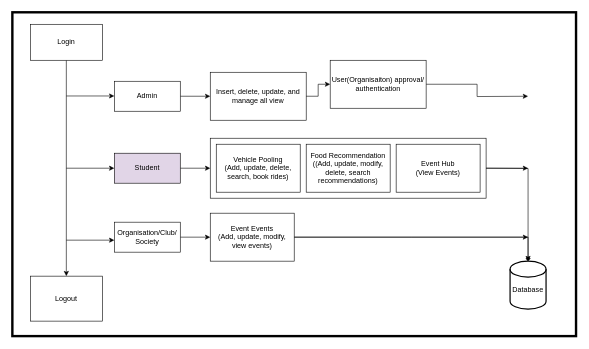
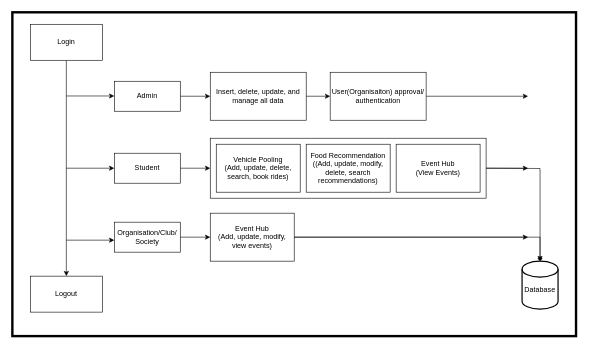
  <mxCell id="0" />
  <mxCell id="1" parent="0" />
  <mxCell id="2" style="edgeStyle=orthogonalEdgeStyle;rounded=0;orthogonalLoop=1;jettySize=auto;html=1;entryX=0.5;entryY=0;entryDx=0;entryDy=0;" edge="1" parent="1" source="3" target="4"><mxGeometry relative="1" as="geometry" /></mxCell>
  <mxCell id="3" value="Login" style="rounded=0;whiteSpace=wrap;html=1;" vertex="1" parent="1"><mxGeometry x="50" y="40" width="120" height="60" as="geometry" /></mxCell>
- <mxCell id="4" value="Logout" style="rounded=0;whiteSpace=wrap;html=1;" vertex="1" parent="1"><mxGeometry x="50" y="460" width="120" height="75" as="geometry" /></mxCell>
+ <mxCell id="4" value="Logout" style="rounded=0;whiteSpace=wrap;html=1;" vertex="1" parent="1"><mxGeometry x="50" y="460" width="120" height="60" as="geometry" /></mxCell>
  <mxCell id="5" style="edgeStyle=orthogonalEdgeStyle;rounded=0;orthogonalLoop=1;jettySize=auto;html=1;entryX=0;entryY=0.5;entryDx=0;entryDy=0;" edge="1" parent="1" source="6" target="12"><mxGeometry relative="1" as="geometry" /></mxCell>
  <mxCell id="6" value="Admin" style="rounded=0;whiteSpace=wrap;html=1;" vertex="1" parent="1"><mxGeometry x="190" y="135" width="110" height="50" as="geometry" /></mxCell>
  <mxCell id="7" style="edgeStyle=orthogonalEdgeStyle;rounded=0;orthogonalLoop=1;jettySize=auto;html=1;entryX=0;entryY=0.5;entryDx=0;entryDy=0;" edge="1" parent="1" source="8" target="14"><mxGeometry relative="1" as="geometry" /></mxCell>
- <mxCell id="8" value="Student" style="rounded=0;whiteSpace=wrap;html=1;fillColor=#e1d5e7;" vertex="1" parent="1"><mxGeometry x="190" y="255" width="110" height="50" as="geometry" /></mxCell>
+ <mxCell id="8" value="Student" style="rounded=0;whiteSpace=wrap;html=1;" vertex="1" parent="1"><mxGeometry x="190" y="255" width="110" height="50" as="geometry" /></mxCell>
  <mxCell id="9" style="edgeStyle=orthogonalEdgeStyle;rounded=0;orthogonalLoop=1;jettySize=auto;html=1;entryX=0;entryY=0.5;entryDx=0;entryDy=0;" edge="1" parent="1" source="10" target="20"><mxGeometry relative="1" as="geometry" /></mxCell>
  <mxCell id="10" value="Organisation/Club/&lt;br&gt;Society" style="rounded=0;whiteSpace=wrap;html=1;" vertex="1" parent="1"><mxGeometry x="190" y="370" width="110" height="50" as="geometry" /></mxCell>
  <mxCell id="11" style="edgeStyle=orthogonalEdgeStyle;rounded=0;orthogonalLoop=1;jettySize=auto;html=1;" edge="1" parent="1" source="29"><mxGeometry relative="1" as="geometry"><mxPoint x="880" y="160" as="targetPoint" /></mxGeometry></mxCell>
- <mxCell id="12" value="Insert, delete, update, and manage all view" style="rounded=0;whiteSpace=wrap;html=1;" vertex="1" parent="1"><mxGeometry x="350" y="120" width="160" height="80" as="geometry" /></mxCell>
+ <mxCell id="12" value="Insert, delete, update, and manage all data" style="rounded=0;whiteSpace=wrap;html=1;" vertex="1" parent="1"><mxGeometry x="350" y="120" width="160" height="80" as="geometry" /></mxCell>
  <mxCell id="13" value="" style="group" connectable="0" vertex="1" parent="1"><mxGeometry x="350" y="230" width="460" height="100" as="geometry" /></mxCell>
  <mxCell id="14" value="" style="rounded=0;whiteSpace=wrap;html=1;" vertex="1" parent="13"><mxGeometry width="460" height="100" as="geometry" /></mxCell>
  <mxCell id="15" value="Vehicle Pooling&lt;br&gt;(Add, update, delete, search, book rides)" style="rounded=0;whiteSpace=wrap;html=1;" vertex="1" parent="13"><mxGeometry x="10" y="10" width="140" height="80" as="geometry" /></mxCell>
  <mxCell id="16" value="Food Recommendation&lt;br&gt;((Add, update, modify, delete, search recommendations)" style="rounded=0;whiteSpace=wrap;html=1;" vertex="1" parent="13"><mxGeometry x="160" y="10" width="140" height="80" as="geometry" /></mxCell>
  <mxCell id="17" style="edgeStyle=orthogonalEdgeStyle;rounded=0;orthogonalLoop=1;jettySize=auto;html=1;" edge="1" parent="13"><mxGeometry relative="1" as="geometry"><mxPoint x="530" y="50" as="targetPoint" /><mxPoint x="460" y="50" as="sourcePoint" /></mxGeometry></mxCell>
  <mxCell id="18" value="Event Hub&lt;br&gt;(View Events)" style="rounded=0;whiteSpace=wrap;html=1;" vertex="1" parent="13"><mxGeometry x="310" y="10" width="140" height="80" as="geometry" /></mxCell>
  <mxCell id="19" style="edgeStyle=orthogonalEdgeStyle;rounded=0;orthogonalLoop=1;jettySize=auto;html=1;" edge="1" parent="1" source="20"><mxGeometry relative="1" as="geometry"><mxPoint x="880" y="395" as="targetPoint" /></mxGeometry></mxCell>
- <mxCell id="20" value="Event Events&lt;br&gt;(Add, update, modify, view events)" style="rounded=0;whiteSpace=wrap;html=1;" vertex="1" parent="1"><mxGeometry x="350" y="355" width="140" height="80" as="geometry" /></mxCell>
+ <mxCell id="20" value="Event Hub&lt;br&gt;(Add, update, modify, view events)" style="rounded=0;whiteSpace=wrap;html=1;" vertex="1" parent="1"><mxGeometry x="350" y="355" width="140" height="80" as="geometry" /></mxCell>
  <mxCell id="21" value="" style="endArrow=classic;html=1;rounded=0;" edge="1" parent="1"><mxGeometry width="50" height="50" relative="1" as="geometry"><mxPoint x="110" y="159.55" as="sourcePoint" /><mxPoint x="190" y="159.55" as="targetPoint" /></mxGeometry></mxCell>
  <mxCell id="22" value="" style="endArrow=classic;html=1;rounded=0;" edge="1" parent="1"><mxGeometry width="50" height="50" relative="1" as="geometry"><mxPoint x="110" y="280" as="sourcePoint" /><mxPoint x="190" y="280" as="targetPoint" /></mxGeometry></mxCell>
  <mxCell id="23" value="" style="endArrow=classic;html=1;rounded=0;" edge="1" parent="1"><mxGeometry width="50" height="50" relative="1" as="geometry"><mxPoint x="110" y="400" as="sourcePoint" /><mxPoint x="190" y="400" as="targetPoint" /></mxGeometry></mxCell>
- <mxCell id="24" value="&lt;br&gt;Database" style="strokeWidth=2;html=1;shape=mxgraph.flowchart.database;whiteSpace=wrap;" vertex="1" parent="1"><mxGeometry x="850" y="435" width="60" height="80" as="geometry" /></mxCell>
+ <mxCell id="24" value="&lt;br&gt;Database" style="strokeWidth=2;html=1;shape=mxgraph.flowchart.database;whiteSpace=wrap;" vertex="1" parent="1"><mxGeometry x="870" y="435" width="60" height="80" as="geometry" /></mxCell>
  <mxCell id="25" value="" style="rounded=0;whiteSpace=wrap;html=1;strokeWidth=4;fillColor=none;" vertex="1" parent="1"><mxGeometry x="20" y="20" width="940" height="540" as="geometry" /></mxCell>
  <mxCell id="26" style="edgeStyle=orthogonalEdgeStyle;rounded=0;orthogonalLoop=1;jettySize=auto;html=1;entryX=0.5;entryY=0;entryDx=0;entryDy=0;entryPerimeter=0;endArrow=diamond;" edge="1" parent="1" source="20" target="24"><mxGeometry relative="1" as="geometry" /></mxCell>
  <mxCell id="27" style="edgeStyle=orthogonalEdgeStyle;rounded=0;orthogonalLoop=1;jettySize=auto;html=1;entryX=0.5;entryY=0;entryDx=0;entryDy=0;entryPerimeter=0;" edge="1" parent="1" target="24"><mxGeometry relative="1" as="geometry"><mxPoint x="810" y="280" as="sourcePoint" /></mxGeometry></mxCell>
  <mxCell id="28" value="" style="edgeStyle=orthogonalEdgeStyle;rounded=0;orthogonalLoop=1;jettySize=auto;html=1;" edge="1" parent="1" source="12" target="29"><mxGeometry relative="1" as="geometry"><mxPoint x="880" y="160" as="targetPoint" /><mxPoint x="510" y="160" as="sourcePoint" /></mxGeometry></mxCell>
- <mxCell id="29" value="User(Organisaiton) approval/ authentication" style="rounded=0;whiteSpace=wrap;html=1;" vertex="1" parent="1"><mxGeometry x="550" y="100" width="160" height="80" as="geometry" /></mxCell>
+ <mxCell id="29" value="User(Organisaiton) approval/ authentication" style="rounded=0;whiteSpace=wrap;html=1;" vertex="1" parent="1"><mxGeometry x="550" y="120" width="160" height="80" as="geometry" /></mxCell>
